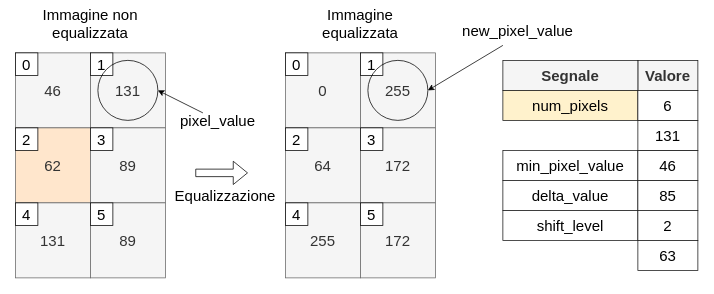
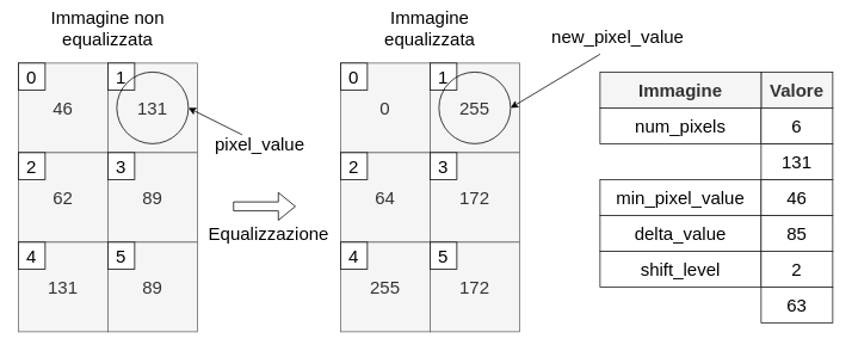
  <mxCell id="0" />
  <mxCell id="1" parent="0" />
  <mxCell id="2" value="46" style="rounded=0;whiteSpace=wrap;html=1;fillColor=#f5f5f5;strokeColor=#666666;fontSize=20;fontColor=#333333;" parent="1" vertex="1"><mxGeometry x="20" y="70" width="100" height="100" as="geometry" /></mxCell>
  <mxCell id="3" value="131" style="rounded=0;whiteSpace=wrap;html=1;fillColor=#f5f5f5;strokeColor=#666666;fontSize=20;fontColor=#333333;" parent="1" vertex="1"><mxGeometry x="120" y="70" width="100" height="100" as="geometry" /></mxCell>
- <mxCell id="4" value="62" style="rounded=0;whiteSpace=wrap;html=1;fillColor=#ffe6cc;strokeColor=#666666;fontSize=20;fontColor=#333333;" parent="1" vertex="1"><mxGeometry x="20" y="170" width="100" height="100" as="geometry" /></mxCell>
+ <mxCell id="4" value="62" style="rounded=0;whiteSpace=wrap;html=1;fillColor=#f5f5f5;strokeColor=#666666;fontSize=20;fontColor=#333333;" parent="1" vertex="1"><mxGeometry x="20" y="170" width="100" height="100" as="geometry" /></mxCell>
  <mxCell id="5" value="89" style="rounded=0;whiteSpace=wrap;html=1;fillColor=#f5f5f5;strokeColor=#666666;fontSize=20;fontColor=#333333;" parent="1" vertex="1"><mxGeometry x="120" y="170" width="100" height="100" as="geometry" /></mxCell>
  <mxCell id="6" value="131" style="rounded=0;whiteSpace=wrap;html=1;fillColor=#f5f5f5;strokeColor=#666666;fontSize=20;fontColor=#333333;" parent="1" vertex="1"><mxGeometry x="20" y="270" width="100" height="100" as="geometry" /></mxCell>
  <mxCell id="7" value="89" style="rounded=0;whiteSpace=wrap;html=1;fillColor=#f5f5f5;strokeColor=#666666;fontSize=20;fontColor=#333333;" parent="1" vertex="1"><mxGeometry x="120" y="270" width="100" height="100" as="geometry" /></mxCell>
  <mxCell id="8" value="0" style="rounded=0;whiteSpace=wrap;html=1;fillColor=#f5f5f5;strokeColor=#666666;fontSize=20;fontColor=#333333;" parent="1" vertex="1"><mxGeometry x="380" y="70" width="100" height="100" as="geometry" /></mxCell>
  <mxCell id="9" value="255" style="rounded=0;whiteSpace=wrap;html=1;fillColor=#f5f5f5;strokeColor=#666666;fontSize=20;fontColor=#333333;" parent="1" vertex="1"><mxGeometry x="480" y="70" width="100" height="100" as="geometry" /></mxCell>
  <mxCell id="10" value="64" style="rounded=0;whiteSpace=wrap;html=1;fillColor=#f5f5f5;strokeColor=#666666;fontSize=20;fontColor=#333333;" parent="1" vertex="1"><mxGeometry x="380" y="170" width="100" height="100" as="geometry" /></mxCell>
  <mxCell id="11" value="172" style="rounded=0;whiteSpace=wrap;html=1;fillColor=#f5f5f5;strokeColor=#666666;fontSize=20;fontColor=#333333;" parent="1" vertex="1"><mxGeometry x="480" y="170" width="100" height="100" as="geometry" /></mxCell>
  <mxCell id="12" value="255" style="rounded=0;whiteSpace=wrap;html=1;fillColor=#f5f5f5;strokeColor=#666666;fontSize=20;fontColor=#333333;" parent="1" vertex="1"><mxGeometry x="380" y="270" width="100" height="100" as="geometry" /></mxCell>
  <mxCell id="13" value="172" style="rounded=0;whiteSpace=wrap;html=1;fillColor=#f5f5f5;strokeColor=#666666;fontSize=20;fontColor=#333333;" parent="1" vertex="1"><mxGeometry x="480" y="270" width="100" height="100" as="geometry" /></mxCell>
  <mxCell id="14" value="" style="shape=flexArrow;endArrow=classic;html=1;fontSize=20;" parent="1" edge="1"><mxGeometry width="50" height="50" relative="1" as="geometry"><mxPoint x="260" y="230" as="sourcePoint" /><mxPoint x="330" y="230" as="targetPoint" /></mxGeometry></mxCell>
  <mxCell id="15" value="Equalizzazione" style="text;html=1;strokeColor=none;fillColor=none;align=center;verticalAlign=middle;whiteSpace=wrap;rounded=0;fontSize=20;" parent="1" vertex="1"><mxGeometry x="280" y="250" width="40" height="20" as="geometry" /></mxCell>
  <mxCell id="16" value="min_pixel_value" style="rounded=0;whiteSpace=wrap;html=1;fontSize=20;strokeColor=#141414;" parent="1" vertex="1"><mxGeometry x="670" y="200" width="180" height="40" as="geometry" /></mxCell>
  <mxCell id="17" value="delta_value" style="rounded=0;whiteSpace=wrap;html=1;fontSize=20;strokeColor=#141414;" parent="1" vertex="1"><mxGeometry x="670" y="240" width="180" height="40" as="geometry" /></mxCell>
  <mxCell id="18" value="shift_level" style="rounded=0;whiteSpace=wrap;html=1;fontSize=20;strokeColor=#141414;" parent="1" vertex="1"><mxGeometry x="670" y="280" width="180" height="40" as="geometry" /></mxCell>
  <mxCell id="19" value="Valore" style="rounded=0;whiteSpace=wrap;html=1;fontSize=20;fontStyle=1;fillColor=#f5f5f5;fontColor=#333333;strokeColor=#141414;" parent="1" vertex="1"><mxGeometry x="850" y="80" width="80" height="40" as="geometry" /></mxCell>
  <mxCell id="20" value="85" style="rounded=0;whiteSpace=wrap;html=1;fontSize=20;strokeColor=#141414;" parent="1" vertex="1"><mxGeometry x="850" y="240" width="80" height="40" as="geometry" /></mxCell>
  <mxCell id="21" value="46" style="rounded=0;whiteSpace=wrap;html=1;fontSize=20;strokeColor=#141414;" parent="1" vertex="1"><mxGeometry x="850" y="200" width="80" height="40" as="geometry" /></mxCell>
  <mxCell id="22" value="2" style="rounded=0;whiteSpace=wrap;html=1;fontSize=20;strokeColor=#141414;" parent="1" vertex="1"><mxGeometry x="850" y="280" width="80" height="40" as="geometry" /></mxCell>
  <mxCell id="23" value="63" style="rounded=0;whiteSpace=wrap;html=1;fontSize=20;strokeColor=#141414;" parent="1" vertex="1"><mxGeometry x="850" y="320" width="80" height="40" as="geometry" /></mxCell>
- <mxCell id="24" value="Segnale" style="rounded=0;whiteSpace=wrap;html=1;fontSize=20;fontStyle=1;fillColor=#f5f5f5;fontColor=#333333;strokeColor=#141414;" parent="1" vertex="1"><mxGeometry x="670" y="80" width="180" height="40" as="geometry" /></mxCell>
+ <mxCell id="24" value="Immagine" style="rounded=0;whiteSpace=wrap;html=1;fontSize=20;fontStyle=1;fillColor=#f5f5f5;fontColor=#333333;strokeColor=#141414;" parent="1" vertex="1"><mxGeometry x="670" y="80" width="180" height="40" as="geometry" /></mxCell>
  <mxCell id="25" value="131" style="rounded=0;whiteSpace=wrap;html=1;fontSize=20;strokeColor=#141414;" parent="1" vertex="1"><mxGeometry x="850" y="160" width="80" height="40" as="geometry" /></mxCell>
  <mxCell id="26" value="Immagine non equalizzata" style="text;html=1;strokeColor=none;fillColor=none;align=center;verticalAlign=middle;whiteSpace=wrap;rounded=0;fontSize=20;" parent="1" vertex="1"><mxGeometry x="20" y="20" width="200" height="20" as="geometry" /></mxCell>
  <mxCell id="27" value="Immagine&lt;br&gt;equalizzata" style="text;html=1;strokeColor=none;fillColor=none;align=center;verticalAlign=middle;whiteSpace=wrap;rounded=0;fontSize=20;" parent="1" vertex="1"><mxGeometry x="380" y="20" width="200" height="20" as="geometry" /></mxCell>
  <mxCell id="28" value="" style="endArrow=classic;html=1;fontSize=20;entryX=1;entryY=0.5;entryDx=0;entryDy=0;" parent="1" target="47" edge="1"><mxGeometry width="50" height="50" relative="1" as="geometry"><mxPoint x="270" y="150" as="sourcePoint" /><mxPoint x="570" y="140" as="targetPoint" /></mxGeometry></mxCell>
  <mxCell id="29" value="pixel_value" style="text;html=1;strokeColor=none;fillColor=none;align=center;verticalAlign=middle;whiteSpace=wrap;rounded=0;fontSize=20;" parent="1" vertex="1"><mxGeometry x="270" y="150" width="40" height="20" as="geometry" /></mxCell>
  <mxCell id="30" value="" style="endArrow=classic;html=1;fontSize=20;entryX=1;entryY=0.5;entryDx=0;entryDy=0;" parent="1" target="46" edge="1"><mxGeometry width="50" height="50" relative="1" as="geometry"><mxPoint x="670" y="60" as="sourcePoint" /><mxPoint x="620" y="160" as="targetPoint" /></mxGeometry></mxCell>
  <mxCell id="31" value="new_pixel_value" style="text;html=1;strokeColor=none;fillColor=none;align=center;verticalAlign=middle;whiteSpace=wrap;rounded=0;fontSize=20;" parent="1" vertex="1"><mxGeometry x="670" y="30" width="40" height="20" as="geometry" /></mxCell>
- <mxCell id="32" value="num_pixels" style="rounded=0;whiteSpace=wrap;html=1;fontSize=20;strokeColor=#141414;fillColor=#fff2cc;" parent="1" vertex="1"><mxGeometry x="670" y="120" width="180" height="40" as="geometry" /></mxCell>
+ <mxCell id="32" value="num_pixels" style="rounded=0;whiteSpace=wrap;html=1;fontSize=20;strokeColor=#141414;" parent="1" vertex="1"><mxGeometry x="670" y="120" width="180" height="40" as="geometry" /></mxCell>
  <mxCell id="33" value="6" style="rounded=0;whiteSpace=wrap;html=1;fontSize=20;strokeColor=#141414;" parent="1" vertex="1"><mxGeometry x="850" y="120" width="80" height="40" as="geometry" /></mxCell>
  <mxCell id="34" value="0" style="rounded=0;whiteSpace=wrap;html=1;fontSize=20;" parent="1" vertex="1"><mxGeometry x="20" y="70" width="30" height="30" as="geometry" /></mxCell>
  <mxCell id="35" value="2" style="rounded=0;whiteSpace=wrap;html=1;fontSize=20;" parent="1" vertex="1"><mxGeometry x="20" y="170" width="30" height="30" as="geometry" /></mxCell>
  <mxCell id="36" value="4" style="rounded=0;whiteSpace=wrap;html=1;fontSize=20;" parent="1" vertex="1"><mxGeometry x="20" y="270" width="30" height="30" as="geometry" /></mxCell>
  <mxCell id="37" value="3" style="rounded=0;whiteSpace=wrap;html=1;fontSize=20;" parent="1" vertex="1"><mxGeometry x="120" y="170" width="30" height="30" as="geometry" /></mxCell>
  <mxCell id="38" value="5" style="rounded=0;whiteSpace=wrap;html=1;fontSize=20;" parent="1" vertex="1"><mxGeometry x="120" y="270" width="30" height="30" as="geometry" /></mxCell>
  <mxCell id="39" value="1" style="rounded=0;whiteSpace=wrap;html=1;fontSize=20;" parent="1" vertex="1"><mxGeometry x="120" y="70" width="30" height="30" as="geometry" /></mxCell>
  <mxCell id="40" value="0" style="rounded=0;whiteSpace=wrap;html=1;fontSize=20;" parent="1" vertex="1"><mxGeometry x="380" y="70" width="30" height="30" as="geometry" /></mxCell>
  <mxCell id="41" value="2" style="rounded=0;whiteSpace=wrap;html=1;fontSize=20;" parent="1" vertex="1"><mxGeometry x="380" y="170" width="30" height="30" as="geometry" /></mxCell>
  <mxCell id="42" value="4" style="rounded=0;whiteSpace=wrap;html=1;fontSize=20;" parent="1" vertex="1"><mxGeometry x="380" y="270" width="30" height="30" as="geometry" /></mxCell>
  <mxCell id="43" value="3" style="rounded=0;whiteSpace=wrap;html=1;fontSize=20;" parent="1" vertex="1"><mxGeometry x="480" y="170" width="30" height="30" as="geometry" /></mxCell>
  <mxCell id="44" value="5" style="rounded=0;whiteSpace=wrap;html=1;fontSize=20;" parent="1" vertex="1"><mxGeometry x="480" y="270" width="30" height="30" as="geometry" /></mxCell>
  <mxCell id="45" value="1" style="rounded=0;whiteSpace=wrap;html=1;fontSize=20;" parent="1" vertex="1"><mxGeometry x="480" y="70" width="30" height="30" as="geometry" /></mxCell>
  <mxCell id="46" value="" style="ellipse;whiteSpace=wrap;html=1;aspect=fixed;fillColor=none;" vertex="1" parent="1"><mxGeometry x="490" y="80" width="80" height="80" as="geometry" /></mxCell>
  <mxCell id="47" value="" style="ellipse;whiteSpace=wrap;html=1;aspect=fixed;fillColor=none;" vertex="1" parent="1"><mxGeometry x="130" y="80" width="80" height="80" as="geometry" /></mxCell>
